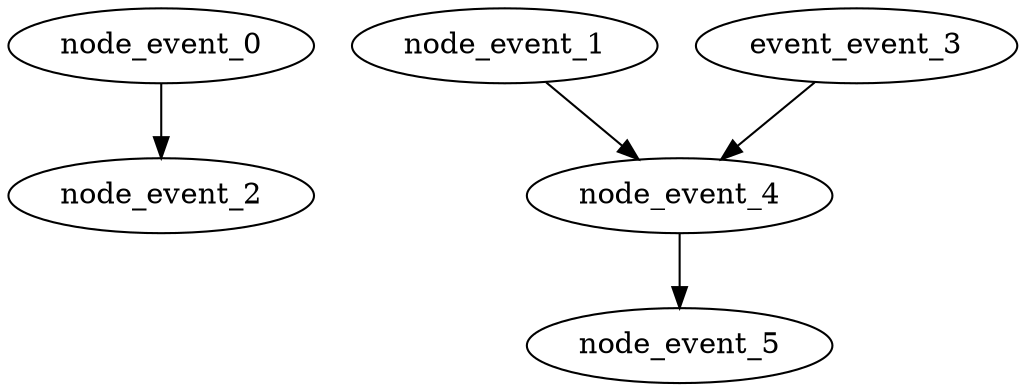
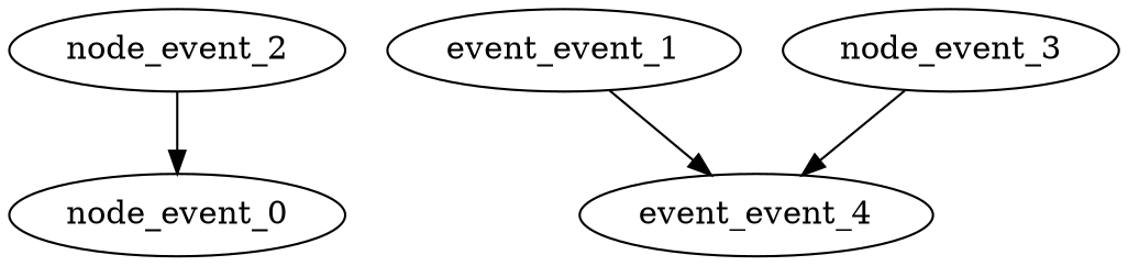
  digraph {
    node [Dependencies=0 Depth=1 EventType="DotQasm.Scheduling.GateEvent" Latency="00:00:00.0010000" Priority=0.007]
    node_event_0 [EventIndex=0 Priority=0.008]
    node_event_2 [Dependencies=1 Depth=2 EventIndex=2]
-   node_event_1 [EventIndex=1]
-   node_event_4 [Dependencies=4 Depth=4 EventIndex=4 Priority=0.004]
-   node_event_3 [Dependencies=3 Depth=3 EventIndex=3 EventType="DotQasm.Scheduling.ControlledGateEvent" Latency="00:00:00.0020000" Priority=0.006 label=event_event_3]
-   node_event_5 [Dependencies=5 Depth=5 EventIndex=5 EventType="DotQasm.Scheduling.MeasurementEvent" Latency="00:00:00.0030000" Priority=0.003]
-   node_event_0 -> node_event_2
+   node_event_1 [EventIndex=1 label=event_event_1]
+   node_event_4 [Dependencies=4 Depth=4 EventIndex=4 Priority=0.004 label=event_event_4]
+   node_event_3 [Dependencies=3 Depth=3 EventIndex=3 EventType="DotQasm.Scheduling.ControlledGateEvent" Latency="00:00:00.0020000" Priority=0.006]
+   node_event_2 -> node_event_0
    node_event_1 -> node_event_4
-   node_event_4 -> node_event_5
    node_event_3 -> node_event_4
  }
